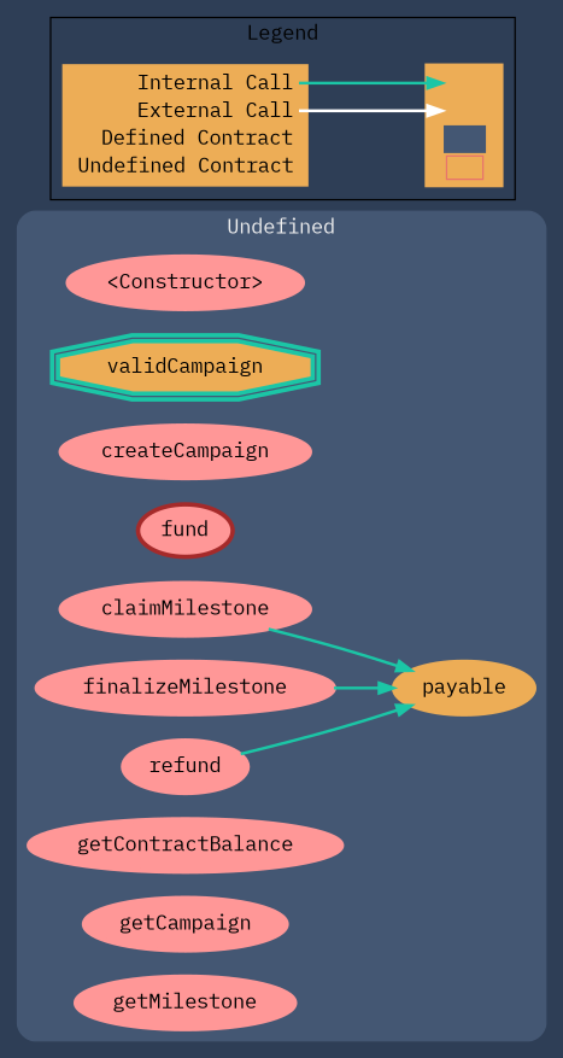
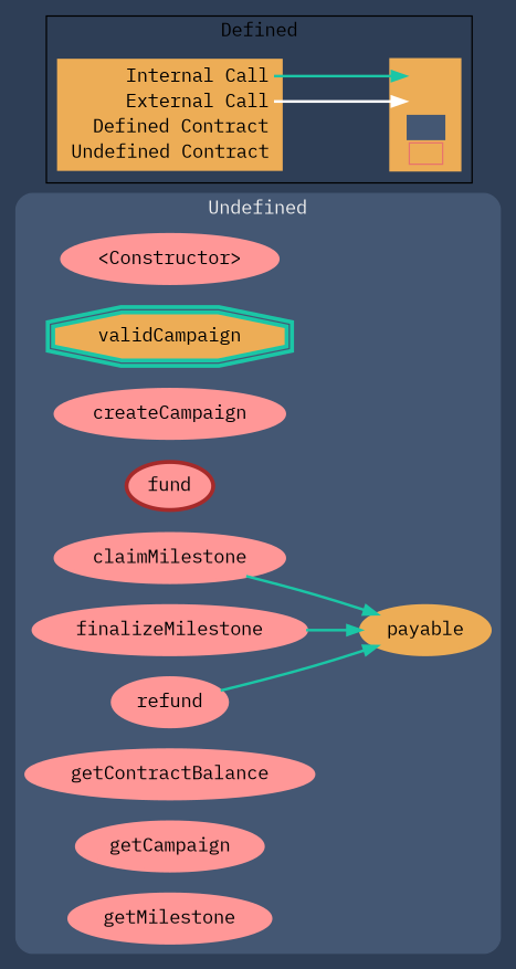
  digraph {
    bgcolor="#2e3e56"
    compound=true
    fontname="IBM Plex Mono"
    rankdir=LR
    node [color="#FF9797" fillcolor="#FF9797" fontname="IBM Plex Mono" penwidth=3 style=filled]
    edge [color="#1bc6a6" fontname="IBM Plex Mono" penwidth=2]
    n1 [label="<Constructor>"]
    n2 [color="#1bc6a6" fillcolor="#edad56" label=validCampaign shape=doubleoctagon]
    n3 [label=createCampaign]
    n4 [color=brown label=fund]
    n5 [label=claimMilestone]
    n6 [label=finalizeMilestone]
    n7 [label=refund]
    n8 [label=getContractBalance]
    n9 [label=getCampaign]
    n10 [label=getMilestone]
    n11 [color="#edad56" fillcolor="#edad56" label=payable]
    n12 [color="#edad56" fillcolor="#edad56" label=<<table border="0" cellpadding="2" cellspacing="0" cellborder="0">   <tr><td align="right" port="i1">Internal Call</td></tr>   <tr><td align="right" port="i2">External Call</td></tr>   <tr><td align="right" port="i3">Defined Contract</td></tr>   <tr><td align="right" port="i4">Undefined Contract</td></tr>   </table>> shape=plaintext]
    n13 [color="#edad56" fillcolor="#edad56" label=<<table border="0" cellpadding="2" cellspacing="0" cellborder="0">   <tr><td port="i1">&nbsp;&nbsp;&nbsp;</td></tr>   <tr><td port="i2">&nbsp;&nbsp;&nbsp;</td></tr>   <tr><td port="i3" bgcolor="#445773">&nbsp;&nbsp;&nbsp;</td></tr>   <tr><td port="i4">     <table border="1" cellborder="0" cellspacing="0" cellpadding="7" color="#e8726d">       <tr>        <td></td>       </tr>      </table>   </td></tr>   </table>> shape=plaintext]
    subgraph cluster_1 {
      bgcolor="#445773"
      color="#445773"
      fontcolor="#f0f0f0"
      label=Undefined
      style=rounded
      n1
      n2
      n3
      n4
      n5
      n6
      n7
      n8
      n9
      n10
      n11
    }
    subgraph cluster_2 {
-     label=Legend
+     label=Defined
      n12
      n13
    }
    n5 -> n11
    n6 -> n11
    n7 -> n11
    n12 -> n13 [headport="i1:w" tailport="i1:e"]
    n12 -> n13 [color=white headport="i2:w" tailport="i2:e"]
  }
